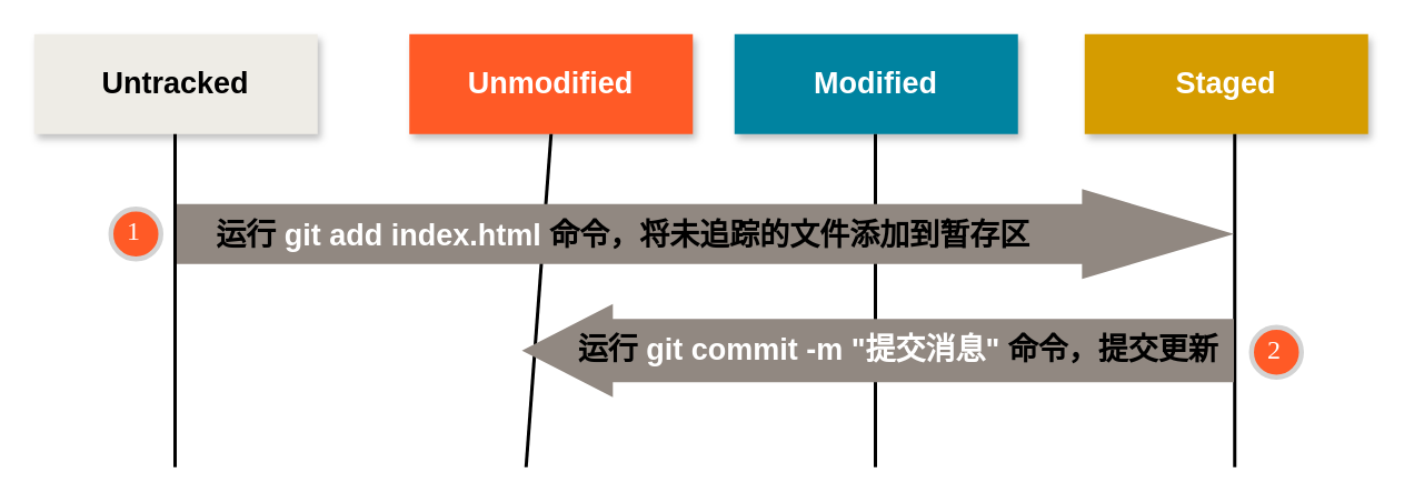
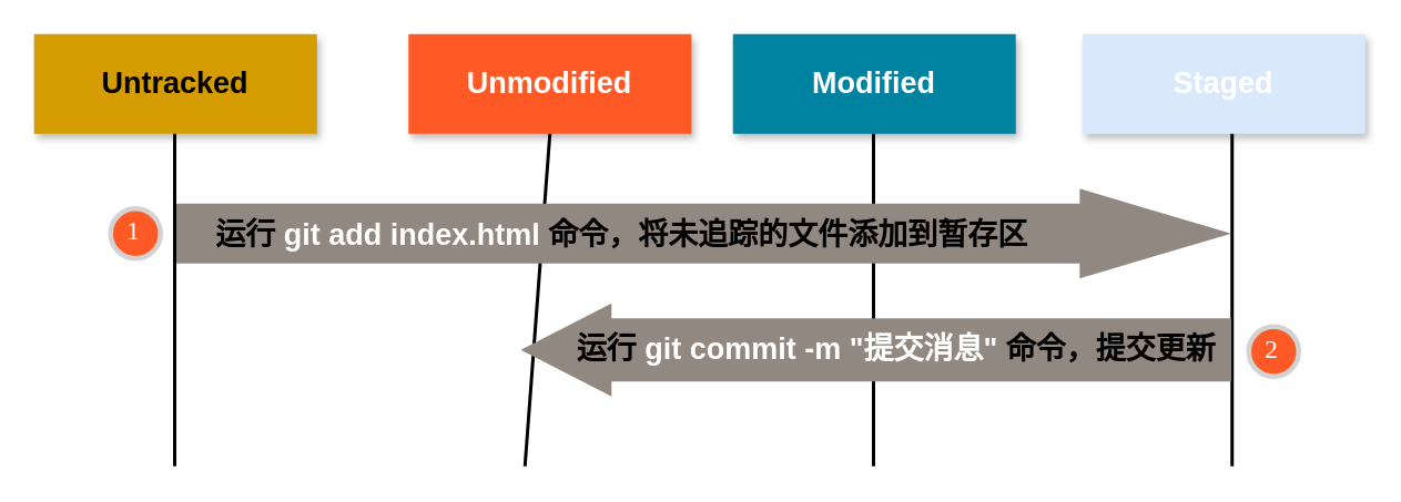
  <mxCell id="0" />
  <mxCell id="1" parent="0" />
  <mxCell id="2" value="&lt;font color=&quot;#ffffff&quot;&gt;&lt;span style=&quot;font-size: 18px;&quot;&gt;&lt;b&gt;Unmodified&lt;/b&gt;&lt;/span&gt;&lt;/font&gt;" style="rounded=0;whiteSpace=wrap;html=1;fillColor=#ff5a26;shadow=1;strokeColor=none;" parent="1" vertex="1"><mxGeometry x="245" y="20" width="170" height="60" as="geometry" /></mxCell>
  <mxCell id="3" value="&lt;font color=&quot;#ffffff&quot;&gt;&lt;span style=&quot;font-size: 18px;&quot;&gt;&lt;b&gt;Modified&lt;/b&gt;&lt;/span&gt;&lt;/font&gt;" style="rounded=0;whiteSpace=wrap;html=1;fillColor=#0083a0;shadow=1;strokeColor=none;" parent="1" vertex="1"><mxGeometry x="440" y="20" width="170" height="60" as="geometry" /></mxCell>
- <mxCell id="4" value="&lt;font color=&quot;#ffffff&quot;&gt;&lt;span style=&quot;font-size: 18px;&quot;&gt;&lt;b&gt;Staged&lt;br&gt;&lt;/b&gt;&lt;/span&gt;&lt;/font&gt;" style="rounded=0;whiteSpace=wrap;html=1;fillColor=#d59c00;shadow=1;strokeColor=none;" parent="1" vertex="1"><mxGeometry x="650" y="20" width="170" height="60" as="geometry" /></mxCell>
+ <mxCell id="4" value="&lt;font color=&quot;#ffffff&quot;&gt;&lt;span style=&quot;font-size: 18px;&quot;&gt;&lt;b&gt;Staged&lt;br&gt;&lt;/b&gt;&lt;/span&gt;&lt;/font&gt;" style="rounded=0;whiteSpace=wrap;html=1;fillColor=#dae8fc;shadow=1;strokeColor=none;" parent="1" vertex="1"><mxGeometry x="650" y="20" width="170" height="60" as="geometry" /></mxCell>
  <mxCell id="5" value="" style="endArrow=none;html=1;rounded=0;entryX=0.5;entryY=1;entryDx=0;entryDy=0;strokeWidth=2;" parent="1" target="2" edge="1"><mxGeometry width="50" height="50" relative="1" as="geometry"><mxPoint x="315" y="280" as="sourcePoint" /><mxPoint x="480" y="140" as="targetPoint" /></mxGeometry></mxCell>
  <mxCell id="6" value="" style="endArrow=none;html=1;rounded=0;entryX=0.5;entryY=1;entryDx=0;entryDy=0;strokeWidth=2;" parent="1" edge="1"><mxGeometry width="50" height="50" relative="1" as="geometry"><mxPoint x="524.5" y="280" as="sourcePoint" /><mxPoint x="524.5" y="80" as="targetPoint" /></mxGeometry></mxCell>
  <mxCell id="7" value="" style="endArrow=none;html=1;rounded=0;entryX=0.5;entryY=1;entryDx=0;entryDy=0;strokeWidth=2;" parent="1" edge="1"><mxGeometry width="50" height="50" relative="1" as="geometry"><mxPoint x="740" y="280" as="sourcePoint" /><mxPoint x="740" y="80" as="targetPoint" /></mxGeometry></mxCell>
  <mxCell id="8" value="" style="shape=flexArrow;endArrow=classic;html=1;rounded=0;width=36;endSize=30.03;strokeColor=none;fillColor=#918881;endWidth=17;" parent="1" edge="1"><mxGeometry width="50" height="50" relative="1" as="geometry"><mxPoint x="104" y="140" as="sourcePoint" /><mxPoint x="740" y="140" as="targetPoint" /></mxGeometry></mxCell>
  <mxCell id="9" value="&lt;b&gt;&lt;font style=&quot;font-size: 18px;&quot;&gt;运行&lt;/font&gt;&lt;font color=&quot;#ffffff&quot; style=&quot;font-size: 18px;&quot;&gt; git add index.html &lt;/font&gt;&lt;font style=&quot;font-size: 18px;&quot;&gt;命令，将未追踪的文件添加到暂存区&lt;/font&gt;&lt;/b&gt;" style="edgeLabel;html=1;align=center;verticalAlign=middle;resizable=0;points=[];labelBackgroundColor=none;" parent="8" vertex="1" connectable="0"><mxGeometry x="-0.143" y="3" relative="1" as="geometry"><mxPoint x="-5" y="3" as="offset" /></mxGeometry></mxCell>
  <mxCell id="10" value="" style="shape=flexArrow;endArrow=classic;html=1;rounded=0;width=38;endSize=17.85;strokeColor=none;fillColor=#918881;endWidth=17;" parent="1" edge="1"><mxGeometry width="50" height="50" relative="1" as="geometry"><mxPoint x="740" y="210" as="sourcePoint" /><mxPoint x="312" y="210" as="targetPoint" /></mxGeometry></mxCell>
  <mxCell id="11" value="&lt;b&gt;&lt;font style=&quot;font-size: 18px;&quot;&gt;运行&lt;/font&gt;&lt;font color=&quot;#ffffff&quot; style=&quot;font-size: 18px;&quot;&gt; git commit -m &quot;提交消息&quot; &lt;/font&gt;&lt;font style=&quot;font-size: 18px;&quot;&gt;命令，提交更新&lt;br&gt;&lt;/font&gt;&lt;/b&gt;" style="edgeLabel;html=1;align=center;verticalAlign=middle;resizable=0;points=[];labelBackgroundColor=none;" parent="10" vertex="1" connectable="0"><mxGeometry x="-0.143" y="3" relative="1" as="geometry"><mxPoint x="-20" y="-4" as="offset" /></mxGeometry></mxCell>
- <mxCell id="12" value="&lt;span style=&quot;font-size: 18px;&quot;&gt;&lt;b&gt;Untracked&lt;/b&gt;&lt;/span&gt;" style="rounded=0;whiteSpace=wrap;html=1;fillColor=#eeece6;shadow=1;strokeColor=none;" vertex="1" parent="1"><mxGeometry x="20" y="20" width="170" height="60" as="geometry" /></mxCell>
+ <mxCell id="12" value="&lt;span style=&quot;font-size: 18px;&quot;&gt;&lt;b&gt;Untracked&lt;/b&gt;&lt;/span&gt;" style="rounded=0;whiteSpace=wrap;html=1;fillColor=#d59c00;shadow=1;strokeColor=none;" vertex="1" parent="1"><mxGeometry x="20" y="20" width="170" height="60" as="geometry" /></mxCell>
  <mxCell id="13" value="" style="endArrow=none;html=1;rounded=0;entryX=0.5;entryY=1;entryDx=0;entryDy=0;strokeWidth=2;" edge="1" parent="1"><mxGeometry width="50" height="50" relative="1" as="geometry"><mxPoint x="104.5" y="280" as="sourcePoint" /><mxPoint x="104.5" y="80" as="targetPoint" /></mxGeometry></mxCell>
  <mxCell id="14" value="&lt;font color=&quot;#ffffff&quot; style=&quot;font-size: 16px;&quot;&gt;1&lt;/font&gt;" style="ellipse;whiteSpace=wrap;html=1;aspect=fixed;strokeWidth=3;fontFamily=Tahoma;spacingBottom=4;spacingRight=2;strokeColor=#d3d3d3;fillColor=#ff5a26;" vertex="1" parent="1"><mxGeometry x="66" y="125" width="30" height="30" as="geometry" /></mxCell>
  <mxCell id="15" value="&lt;font color=&quot;#ffffff&quot; style=&quot;font-size: 16px;&quot;&gt;2&lt;/font&gt;" style="ellipse;whiteSpace=wrap;html=1;aspect=fixed;strokeWidth=3;fontFamily=Tahoma;spacingBottom=4;spacingRight=2;strokeColor=#d3d3d3;fillColor=#ff5a26;" vertex="1" parent="1"><mxGeometry x="750" y="196" width="30" height="30" as="geometry" /></mxCell>
